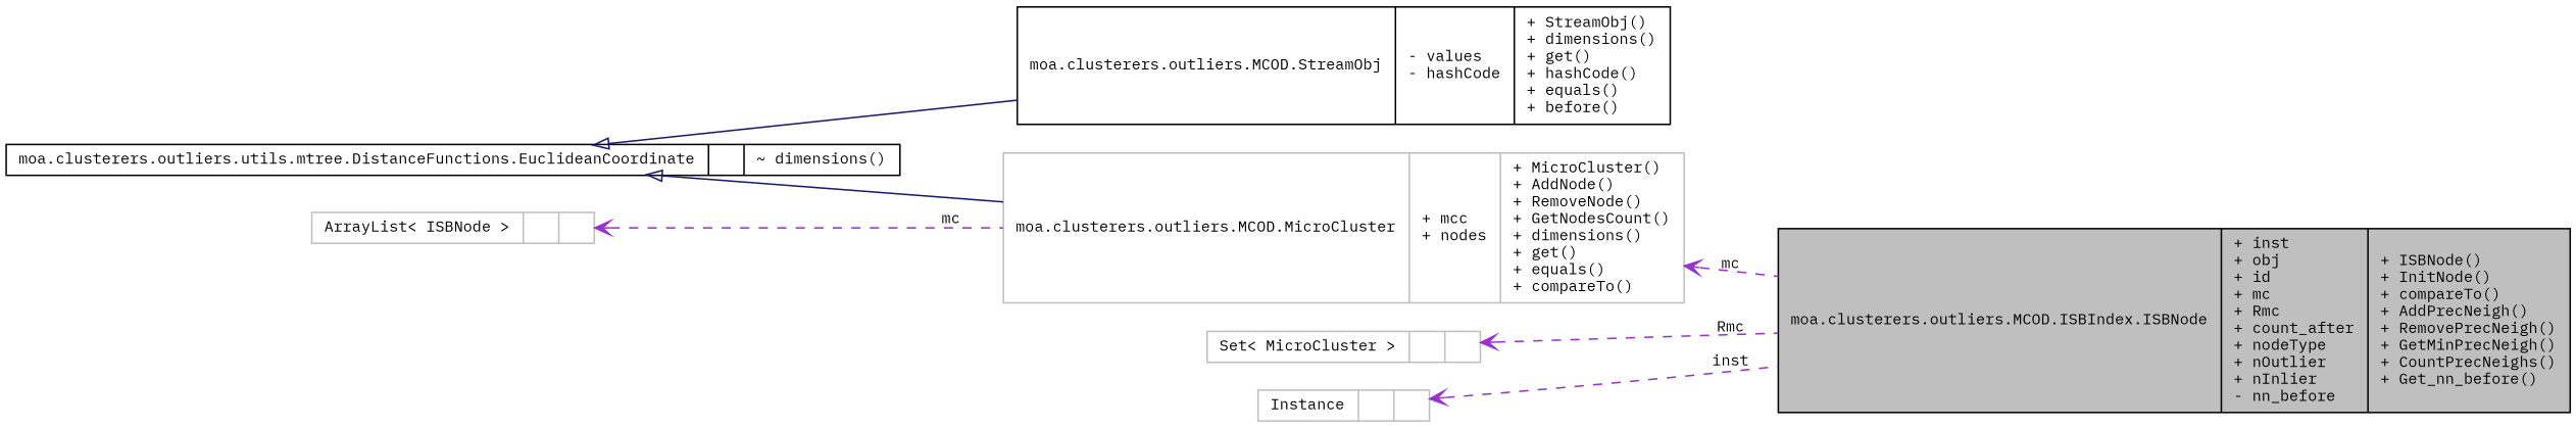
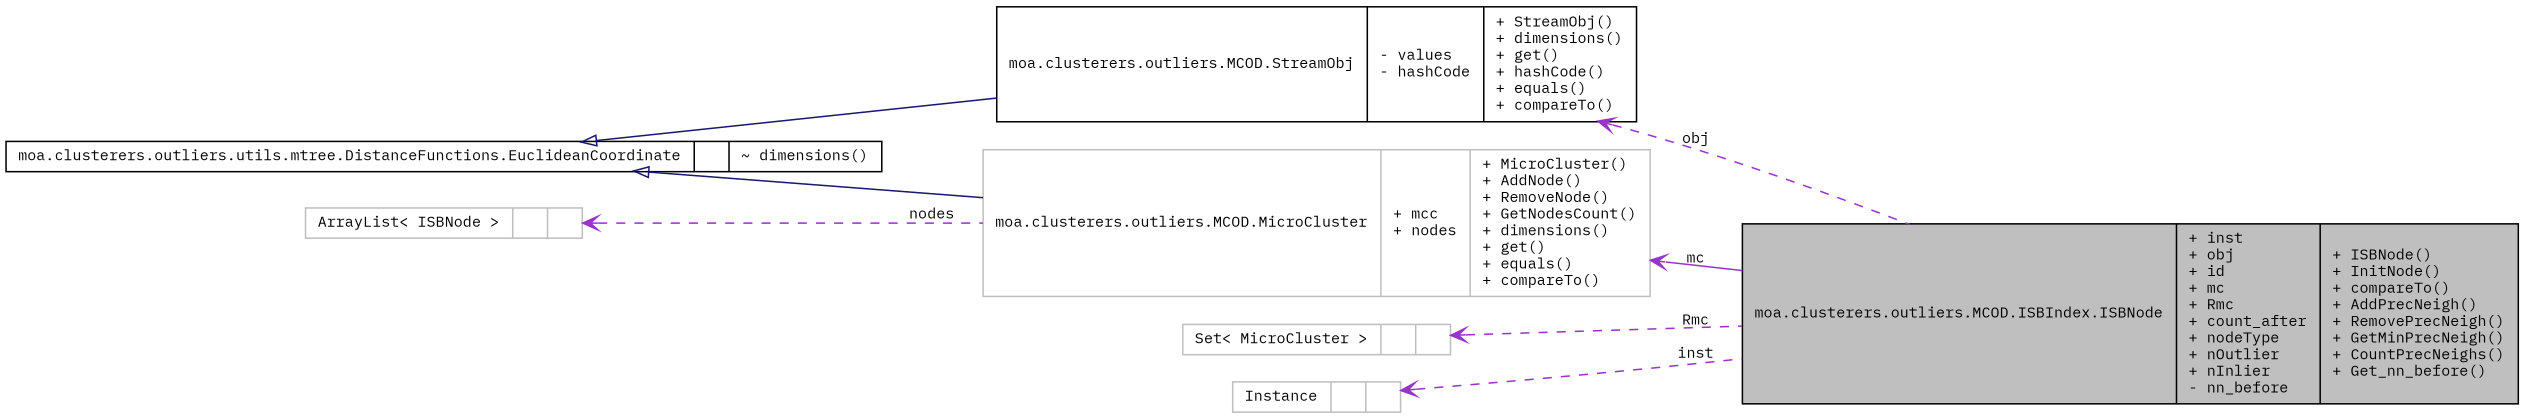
  digraph {
    fontname="IBM Plex Mono"
    rankdir=LR
    node [color=grey75 fillcolor=white fontname="IBM Plex Mono" fontsize=10 shape=record style=filled]
    edge [arrowtail=open color=darkorchid3 dir=back fontname="IBM Plex Mono" fontsize=10 labelfontname=Helvetica labelfontsize=10 style=dashed]
    n1 [color=black fillcolor=grey75 fontcolor=black height=0.2 label="{moa.clusterers.outliers.MCOD.ISBIndex.ISBNode\n|+ inst\l+ obj\l+ id\l+ mc\l+ Rmc\l+ count_after\l+ nodeType\l+ nOutlier\l+ nInlier\l- nn_before\l|+ ISBNode()\l+ InitNode()\l+ compareTo()\l+ AddPrecNeigh()\l+ RemovePrecNeigh()\l+ GetMinPrecNeigh()\l+ CountPrecNeighs()\l+ Get_nn_before()\l}" width=0.4]
    n2 [height=0.2 label="{moa.clusterers.outliers.MCOD.MicroCluster\n|+ mcc\l+ nodes\l|+ MicroCluster()\l+ AddNode()\l+ RemoveNode()\l+ GetNodesCount()\l+ dimensions()\l+ get()\l+ equals()\l+ compareTo()\l}" width=0.4]
    n3 [height=0.2 label="{Set\< MicroCluster \>\n||}" width=0.4]
-   n4 [color=black height=0.2 label="{moa.clusterers.outliers.MCOD.StreamObj\n|- values\l- hashCode\l|+ StreamObj()\l+ dimensions()\l+ get()\l+ hashCode()\l+ equals()\l+ before()\l}" width=0.4]
+   n4 [color=black height=0.2 label="{moa.clusterers.outliers.MCOD.StreamObj\n|- values\l- hashCode\l|+ StreamObj()\l+ dimensions()\l+ get()\l+ hashCode()\l+ equals()\l+ compareTo()\l}" width=0.4]
    n5 [color=black height=0.2 label="{moa.clusterers.outliers.utils.mtree.DistanceFunctions.EuclideanCoordinate\n||~ dimensions()\l}" width=0.4]
    n6 [height=0.2 label="{Instance\n||}" width=0.4]
    n7 [height=0.2 label="{ArrayList\< ISBNode \>\n||}" width=0.4]
-   n2 -> n1 [label=mc]
+   n2 -> n1 [label=mc style=solid]
    n3 -> n1 [label=Rmc]
+   n4 -> n1 [label=obj]
    n5 -> n2 [arrowtail=empty color=midnightblue style=solid]
    n5 -> n4 [arrowtail=empty color=midnightblue style=solid]
    n6 -> n1 [label=inst]
-   n7 -> n2 [label=mc]
+   n7 -> n2 [label=nodes]
  }
